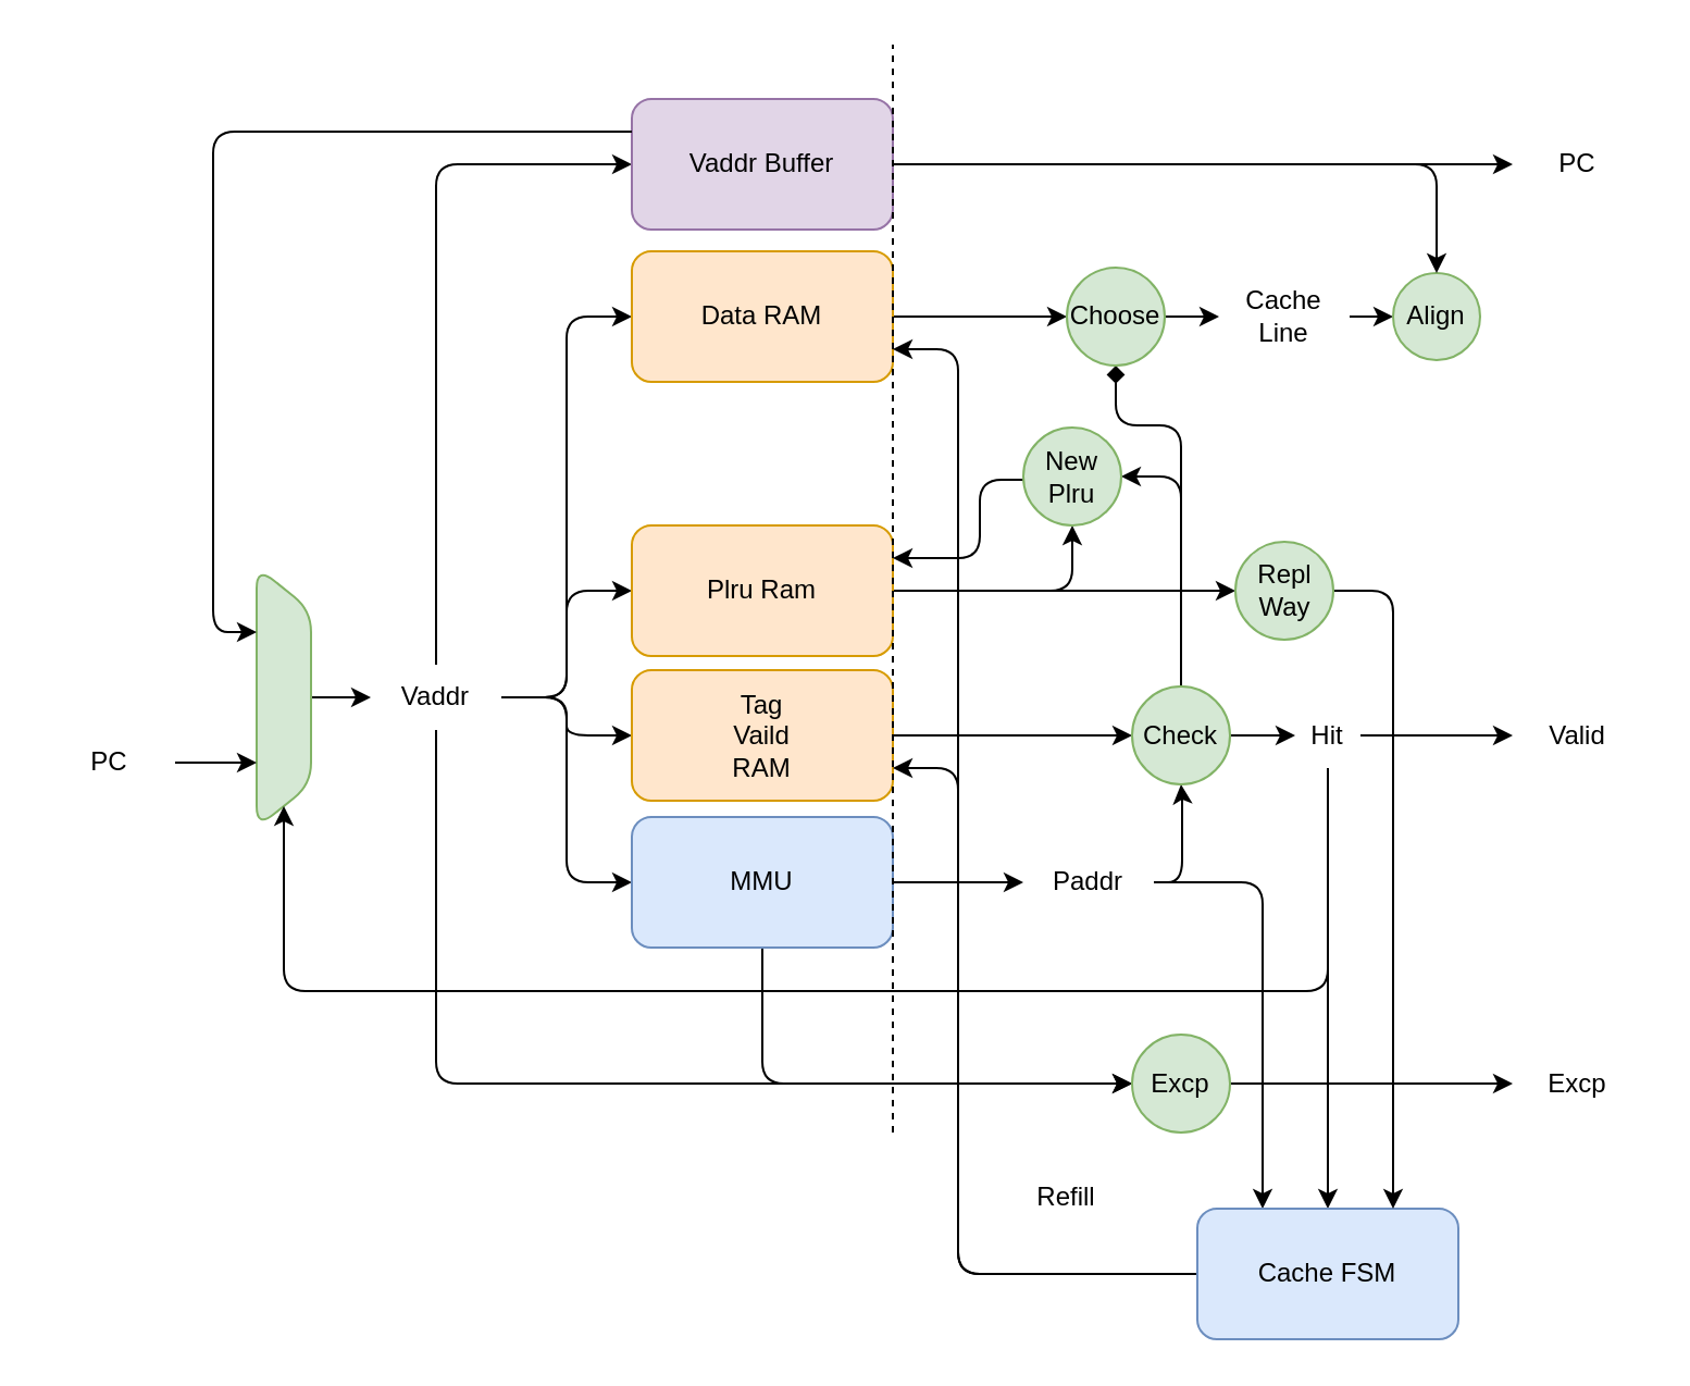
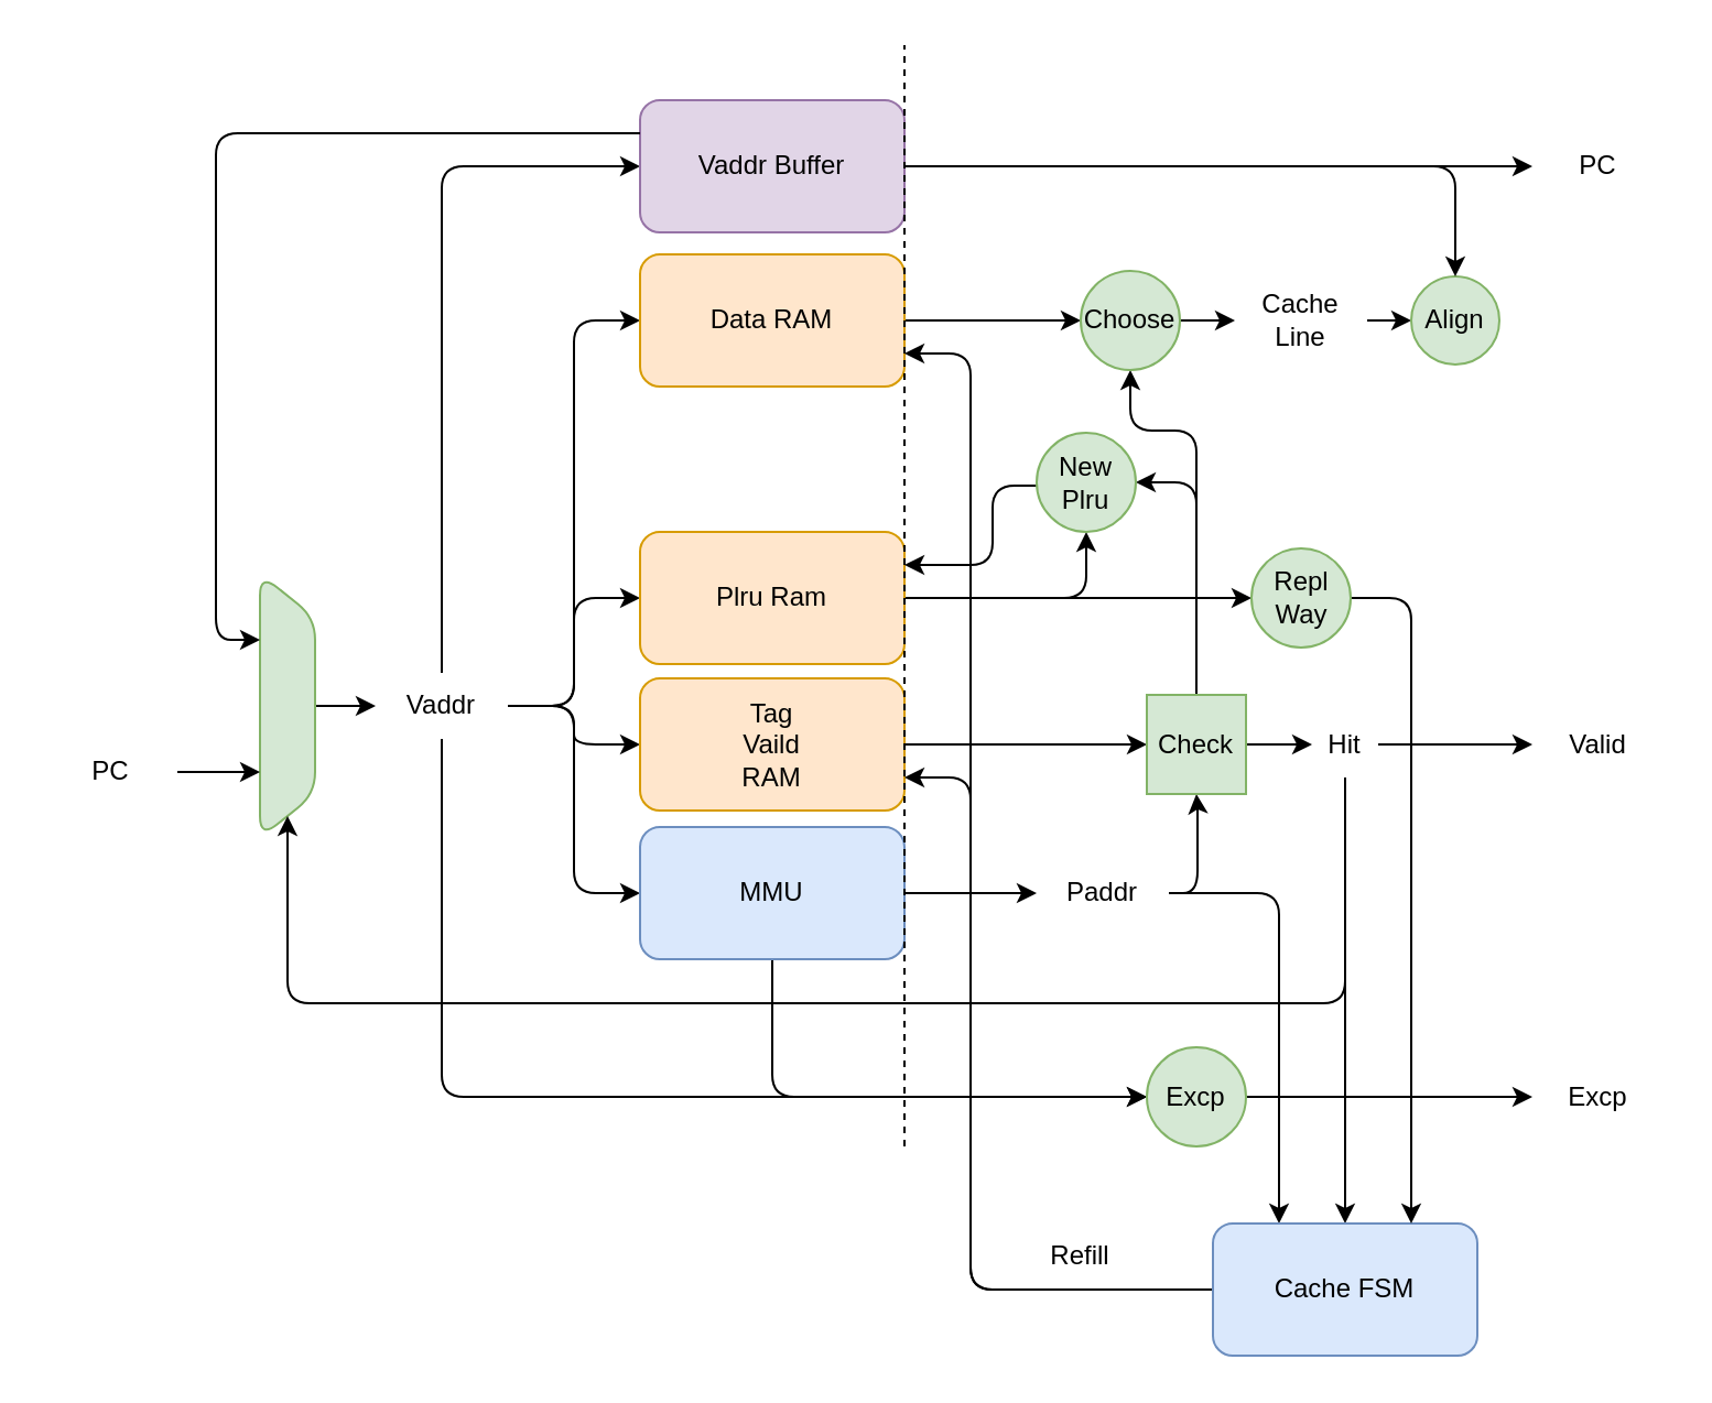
  <mxCell id="0" />
  <mxCell id="1" parent="0" />
  <mxCell id="2" style="edgeStyle=orthogonalEdgeStyle;rounded=1;orthogonalLoop=1;jettySize=auto;html=1;exitX=1;exitY=0.5;exitDx=0;exitDy=0;entryX=0;entryY=0.5;entryDx=0;entryDy=0;" parent="1" source="8" target="13" edge="1"><mxGeometry relative="1" as="geometry"><mxPoint x="290" y="320" as="targetPoint" /></mxGeometry></mxCell>
  <mxCell id="3" style="edgeStyle=orthogonalEdgeStyle;rounded=1;orthogonalLoop=1;jettySize=auto;html=1;exitX=1;exitY=0.5;exitDx=0;exitDy=0;entryX=0;entryY=0.5;entryDx=0;entryDy=0;" parent="1" source="8" target="11" edge="1"><mxGeometry relative="1" as="geometry"><mxPoint x="260" y="455" as="targetPoint" /></mxGeometry></mxCell>
  <mxCell id="4" style="edgeStyle=orthogonalEdgeStyle;rounded=1;orthogonalLoop=1;jettySize=auto;html=1;exitX=1;exitY=0.5;exitDx=0;exitDy=0;entryX=0;entryY=0.5;entryDx=0;entryDy=0;" parent="1" source="8" target="15" edge="1"><mxGeometry relative="1" as="geometry"><mxPoint x="260" y="175" as="targetPoint" /></mxGeometry></mxCell>
  <mxCell id="5" style="edgeStyle=orthogonalEdgeStyle;rounded=1;orthogonalLoop=1;jettySize=auto;html=1;exitX=0.5;exitY=0;exitDx=0;exitDy=0;entryX=0;entryY=0.5;entryDx=0;entryDy=0;" parent="1" source="8" target="34" edge="1"><mxGeometry relative="1" as="geometry" /></mxCell>
  <mxCell id="6" style="edgeStyle=orthogonalEdgeStyle;rounded=1;orthogonalLoop=1;jettySize=auto;html=1;exitX=1;exitY=0.5;exitDx=0;exitDy=0;entryX=0;entryY=0.5;entryDx=0;entryDy=0;" parent="1" source="8" target="46" edge="1"><mxGeometry relative="1" as="geometry"><mxPoint x="280" y="265" as="targetPoint" /></mxGeometry></mxCell>
  <mxCell id="7" style="edgeStyle=orthogonalEdgeStyle;rounded=1;orthogonalLoop=1;jettySize=auto;html=1;exitX=0.5;exitY=1;exitDx=0;exitDy=0;entryX=0;entryY=0.5;entryDx=0;entryDy=0;" edge="1" parent="1" source="8" target="54"><mxGeometry relative="1" as="geometry" /></mxCell>
  <mxCell id="8" value="Vaddr" style="text;html=1;align=center;verticalAlign=middle;whiteSpace=wrap;rounded=1;" parent="1" vertex="1"><mxGeometry x="170" y="305" width="60" height="30" as="geometry" /></mxCell>
  <mxCell id="9" style="edgeStyle=orthogonalEdgeStyle;rounded=1;orthogonalLoop=1;jettySize=auto;html=1;exitX=1;exitY=0.5;exitDx=0;exitDy=0;" parent="1" source="11" target="20" edge="1"><mxGeometry relative="1" as="geometry"><mxPoint x="465" y="405" as="targetPoint" /></mxGeometry></mxCell>
  <mxCell id="10" style="edgeStyle=orthogonalEdgeStyle;rounded=1;orthogonalLoop=1;jettySize=auto;html=1;exitX=0.5;exitY=1;exitDx=0;exitDy=0;entryX=0;entryY=0.5;entryDx=0;entryDy=0;" edge="1" parent="1" source="11" target="54"><mxGeometry relative="1" as="geometry" /></mxCell>
  <mxCell id="11" value="MMU" style="rounded=1;whiteSpace=wrap;html=1;fillColor=#dae8fc;strokeColor=#6c8ebf;" parent="1" vertex="1"><mxGeometry x="290" y="375" width="120" height="60" as="geometry" /></mxCell>
  <mxCell id="12" style="edgeStyle=orthogonalEdgeStyle;rounded=1;orthogonalLoop=1;jettySize=auto;html=1;exitX=1;exitY=0.5;exitDx=0;exitDy=0;entryX=0;entryY=0.5;entryDx=0;entryDy=0;" parent="1" source="13" target="39" edge="1"><mxGeometry relative="1" as="geometry" /></mxCell>
  <mxCell id="13" value="Data RAM" style="rounded=1;whiteSpace=wrap;html=1;fillColor=#ffe6cc;strokeColor=#d79b00;" parent="1" vertex="1"><mxGeometry x="290" y="115" width="120" height="60" as="geometry" /></mxCell>
  <mxCell id="14" style="edgeStyle=orthogonalEdgeStyle;rounded=1;orthogonalLoop=1;jettySize=auto;html=1;exitX=1;exitY=0.5;exitDx=0;exitDy=0;" parent="1" source="15" target="24" edge="1"><mxGeometry relative="1" as="geometry"><mxPoint x="470" y="337.5" as="targetPoint" /></mxGeometry></mxCell>
  <mxCell id="15" value="Tag&lt;div&gt;Vaild&lt;/div&gt;&lt;div&gt;RAM&lt;/div&gt;" style="rounded=1;whiteSpace=wrap;html=1;fillColor=#ffe6cc;strokeColor=#d79b00;" parent="1" vertex="1"><mxGeometry x="290" y="307.5" width="120" height="60" as="geometry" /></mxCell>
  <mxCell id="16" style="edgeStyle=orthogonalEdgeStyle;rounded=1;orthogonalLoop=1;jettySize=auto;html=1;exitX=0.5;exitY=0;exitDx=0;exitDy=0;entryX=0;entryY=0.5;entryDx=0;entryDy=0;" parent="1" source="17" target="8" edge="1"><mxGeometry relative="1" as="geometry" /></mxCell>
  <mxCell id="17" value="" style="shape=trapezoid;perimeter=trapezoidPerimeter;whiteSpace=wrap;html=1;fixedSize=1;rotation=90;rounded=1;fillColor=#d5e8d4;strokeColor=#82b366;" parent="1" vertex="1"><mxGeometry x="70" y="307.5" width="120" height="25" as="geometry" /></mxCell>
  <mxCell id="18" style="edgeStyle=orthogonalEdgeStyle;rounded=1;orthogonalLoop=1;jettySize=auto;html=1;exitX=1;exitY=0.5;exitDx=0;exitDy=0;entryX=0.5;entryY=1;entryDx=0;entryDy=0;" parent="1" source="20" target="24" edge="1"><mxGeometry relative="1" as="geometry"><Array as="points"><mxPoint x="543" y="405" /><mxPoint x="543" y="366" /></Array></mxGeometry></mxCell>
  <mxCell id="19" style="edgeStyle=orthogonalEdgeStyle;rounded=1;orthogonalLoop=1;jettySize=auto;html=1;exitX=1;exitY=0.5;exitDx=0;exitDy=0;entryX=0.25;entryY=0;entryDx=0;entryDy=0;" parent="1" source="20" target="42" edge="1"><mxGeometry relative="1" as="geometry" /></mxCell>
  <mxCell id="20" value="Paddr" style="text;html=1;align=center;verticalAlign=middle;whiteSpace=wrap;rounded=1;" parent="1" vertex="1"><mxGeometry x="470" y="390" width="60" height="30" as="geometry" /></mxCell>
  <mxCell id="21" style="edgeStyle=orthogonalEdgeStyle;rounded=1;orthogonalLoop=1;jettySize=auto;html=1;exitX=1;exitY=0.5;exitDx=0;exitDy=0;" parent="1" source="24" target="28" edge="1"><mxGeometry relative="1" as="geometry"><mxPoint x="590" y="337.397" as="targetPoint" /></mxGeometry></mxCell>
  <mxCell id="22" style="edgeStyle=orthogonalEdgeStyle;rounded=1;orthogonalLoop=1;jettySize=auto;html=1;exitX=0.5;exitY=0;exitDx=0;exitDy=0;entryX=1;entryY=0.5;entryDx=0;entryDy=0;" parent="1" source="24" target="52" edge="1"><mxGeometry relative="1" as="geometry" /></mxCell>
- <mxCell id="23" style="edgeStyle=orthogonalEdgeStyle;rounded=1;orthogonalLoop=1;jettySize=auto;html=1;exitX=0.5;exitY=0;exitDx=0;exitDy=0;entryX=0.5;entryY=1;entryDx=0;entryDy=0;endArrow=diamond;" edge="1" parent="1" source="24" target="39"><mxGeometry relative="1" as="geometry"><Array as="points"><mxPoint x="543" y="195" /><mxPoint x="513" y="195" /></Array></mxGeometry></mxCell>
- <mxCell id="24" value="Check" style="ellipse;whiteSpace=wrap;html=1;aspect=fixed;rounded=1;fillColor=#d5e8d4;strokeColor=#82b366;" parent="1" vertex="1"><mxGeometry x="520" y="315" width="45" height="45" as="geometry" /></mxCell>
+ <mxCell id="23" style="edgeStyle=orthogonalEdgeStyle;rounded=1;orthogonalLoop=1;jettySize=auto;html=1;exitX=0.5;exitY=0;exitDx=0;exitDy=0;entryX=0.5;entryY=1;entryDx=0;entryDy=0;" edge="1" parent="1" source="24" target="39"><mxGeometry relative="1" as="geometry"><Array as="points"><mxPoint x="543" y="195" /><mxPoint x="513" y="195" /></Array></mxGeometry></mxCell>
+ <mxCell id="24" value="Check" style="whiteSpace=wrap;html=1;aspect=fixed;fillColor=#d5e8d4;strokeColor=#82b366;rounded=0;" parent="1" vertex="1"><mxGeometry x="520" y="315" width="45" height="45" as="geometry" /></mxCell>
  <mxCell id="25" style="edgeStyle=orthogonalEdgeStyle;rounded=1;orthogonalLoop=1;jettySize=auto;html=1;exitX=0.5;exitY=1;exitDx=0;exitDy=0;entryX=1;entryY=0.5;entryDx=0;entryDy=0;" parent="1" source="28" target="17" edge="1"><mxGeometry relative="1" as="geometry"><Array as="points"><mxPoint x="610" y="455" /><mxPoint x="130" y="455" /></Array></mxGeometry></mxCell>
  <mxCell id="26" style="edgeStyle=orthogonalEdgeStyle;rounded=1;orthogonalLoop=1;jettySize=auto;html=1;exitX=1;exitY=0.5;exitDx=0;exitDy=0;" parent="1" source="28" target="50" edge="1"><mxGeometry relative="1" as="geometry"><mxPoint x="710" y="337.5" as="targetPoint" /></mxGeometry></mxCell>
  <mxCell id="27" style="edgeStyle=orthogonalEdgeStyle;rounded=1;orthogonalLoop=1;jettySize=auto;html=1;exitX=0.5;exitY=1;exitDx=0;exitDy=0;entryX=0.5;entryY=0;entryDx=0;entryDy=0;" parent="1" source="28" target="42" edge="1"><mxGeometry relative="1" as="geometry" /></mxCell>
  <mxCell id="28" value="Hit" style="text;html=1;align=center;verticalAlign=middle;whiteSpace=wrap;rounded=1;" parent="1" vertex="1"><mxGeometry x="595" y="322.5" width="30" height="30" as="geometry" /></mxCell>
  <mxCell id="29" style="edgeStyle=orthogonalEdgeStyle;rounded=1;orthogonalLoop=1;jettySize=auto;html=1;exitX=1;exitY=0.5;exitDx=0;exitDy=0;entryX=0;entryY=0.5;entryDx=0;entryDy=0;" parent="1" source="30" target="31" edge="1"><mxGeometry relative="1" as="geometry"><mxPoint x="670" y="144.724" as="targetPoint" /></mxGeometry></mxCell>
  <mxCell id="30" value="Cache Line" style="text;html=1;align=center;verticalAlign=middle;whiteSpace=wrap;rounded=1;" parent="1" vertex="1"><mxGeometry x="560" y="130" width="60" height="30" as="geometry" /></mxCell>
  <mxCell id="31" value="Align" style="ellipse;whiteSpace=wrap;html=1;aspect=fixed;rounded=1;fillColor=#d5e8d4;strokeColor=#82b366;" parent="1" vertex="1"><mxGeometry x="640" y="125" width="40" height="40" as="geometry" /></mxCell>
  <mxCell id="32" style="edgeStyle=orthogonalEdgeStyle;rounded=1;orthogonalLoop=1;jettySize=auto;html=1;exitX=1;exitY=0.5;exitDx=0;exitDy=0;" parent="1" source="34" target="49" edge="1"><mxGeometry relative="1" as="geometry"><mxPoint x="710" y="75.069" as="targetPoint" /></mxGeometry></mxCell>
  <mxCell id="33" style="edgeStyle=orthogonalEdgeStyle;rounded=1;orthogonalLoop=1;jettySize=auto;html=1;exitX=1;exitY=0.5;exitDx=0;exitDy=0;entryX=0.5;entryY=0;entryDx=0;entryDy=0;" parent="1" source="34" target="31" edge="1"><mxGeometry relative="1" as="geometry" /></mxCell>
  <mxCell id="34" value="Vaddr Buffer" style="rounded=1;whiteSpace=wrap;html=1;fillColor=#e1d5e7;strokeColor=#9673a6;" parent="1" vertex="1"><mxGeometry x="290" y="45" width="120" height="60" as="geometry" /></mxCell>
  <mxCell id="35" style="edgeStyle=orthogonalEdgeStyle;rounded=1;orthogonalLoop=1;jettySize=auto;html=1;exitX=0;exitY=0.25;exitDx=0;exitDy=0;entryX=0.25;entryY=1;entryDx=0;entryDy=0;" parent="1" source="34" target="17" edge="1"><mxGeometry relative="1" as="geometry" /></mxCell>
  <mxCell id="36" style="edgeStyle=orthogonalEdgeStyle;rounded=1;orthogonalLoop=1;jettySize=auto;html=1;exitX=1;exitY=0.5;exitDx=0;exitDy=0;entryX=0.75;entryY=1;entryDx=0;entryDy=0;" parent="1" source="37" target="17" edge="1"><mxGeometry relative="1" as="geometry" /></mxCell>
  <mxCell id="37" value="PC" style="text;html=1;align=center;verticalAlign=middle;whiteSpace=wrap;rounded=1;" parent="1" vertex="1"><mxGeometry x="20" y="335" width="60" height="30" as="geometry" /></mxCell>
  <mxCell id="38" style="edgeStyle=orthogonalEdgeStyle;rounded=1;orthogonalLoop=1;jettySize=auto;html=1;exitX=1;exitY=0.5;exitDx=0;exitDy=0;entryX=0;entryY=0.5;entryDx=0;entryDy=0;" parent="1" source="39" target="30" edge="1"><mxGeometry relative="1" as="geometry" /></mxCell>
  <mxCell id="39" value="&lt;div&gt;&lt;span style=&quot;background-color: initial;&quot;&gt;Choose&lt;/span&gt;&lt;/div&gt;" style="ellipse;whiteSpace=wrap;html=1;aspect=fixed;rounded=1;fillColor=#d5e8d4;strokeColor=#82b366;" parent="1" vertex="1"><mxGeometry x="490" y="122.5" width="45" height="45" as="geometry" /></mxCell>
  <mxCell id="40" style="edgeStyle=orthogonalEdgeStyle;rounded=1;orthogonalLoop=1;jettySize=auto;html=1;exitX=0;exitY=0.5;exitDx=0;exitDy=0;entryX=1;entryY=0.75;entryDx=0;entryDy=0;" parent="1" source="42" target="13" edge="1"><mxGeometry relative="1" as="geometry"><Array as="points"><mxPoint x="440" y="585" /><mxPoint x="440" y="160" /></Array></mxGeometry></mxCell>
  <mxCell id="41" style="edgeStyle=orthogonalEdgeStyle;rounded=1;orthogonalLoop=1;jettySize=auto;html=1;exitX=0;exitY=0.5;exitDx=0;exitDy=0;entryX=1;entryY=0.75;entryDx=0;entryDy=0;" parent="1" source="42" target="15" edge="1"><mxGeometry relative="1" as="geometry"><Array as="points"><mxPoint x="440" y="585" /><mxPoint x="440" y="353" /></Array></mxGeometry></mxCell>
  <mxCell id="42" value="Cache FSM" style="rounded=1;whiteSpace=wrap;html=1;fillColor=#dae8fc;strokeColor=#6c8ebf;" parent="1" vertex="1"><mxGeometry x="550.004" y="555" width="120" height="60" as="geometry" /></mxCell>
- <mxCell id="43" value="Refill" style="text;html=1;align=center;verticalAlign=middle;whiteSpace=wrap;rounded=1;" parent="1" vertex="1"><mxGeometry x="460" y="535" width="60" height="30" as="geometry" /></mxCell>
+ <mxCell id="43" value="Refill" style="text;html=1;align=center;verticalAlign=middle;whiteSpace=wrap;rounded=1;" parent="1" vertex="1"><mxGeometry x="460" y="555" width="60" height="30" as="geometry" /></mxCell>
  <mxCell id="44" style="edgeStyle=orthogonalEdgeStyle;rounded=1;orthogonalLoop=1;jettySize=auto;html=1;exitX=1;exitY=0.5;exitDx=0;exitDy=0;entryX=0;entryY=0.5;entryDx=0;entryDy=0;" parent="1" source="46" target="48" edge="1"><mxGeometry relative="1" as="geometry" /></mxCell>
  <mxCell id="45" style="edgeStyle=orthogonalEdgeStyle;rounded=1;orthogonalLoop=1;jettySize=auto;html=1;exitX=1;exitY=0.5;exitDx=0;exitDy=0;entryX=0.5;entryY=1;entryDx=0;entryDy=0;" parent="1" source="46" target="52" edge="1"><mxGeometry relative="1" as="geometry" /></mxCell>
  <mxCell id="46" value="Plru Ram" style="rounded=1;whiteSpace=wrap;html=1;fillColor=#ffe6cc;strokeColor=#d79b00;" parent="1" vertex="1"><mxGeometry x="290" y="241" width="120" height="60" as="geometry" /></mxCell>
  <mxCell id="47" style="edgeStyle=orthogonalEdgeStyle;rounded=1;orthogonalLoop=1;jettySize=auto;html=1;exitX=1;exitY=0.5;exitDx=0;exitDy=0;entryX=0.75;entryY=0;entryDx=0;entryDy=0;" parent="1" source="48" target="42" edge="1"><mxGeometry relative="1" as="geometry" /></mxCell>
  <mxCell id="48" value="Repl&lt;div&gt;Way&lt;/div&gt;" style="ellipse;whiteSpace=wrap;html=1;aspect=fixed;rounded=1;fillColor=#d5e8d4;strokeColor=#82b366;" parent="1" vertex="1"><mxGeometry x="567.5" y="248.5" width="45" height="45" as="geometry" /></mxCell>
  <mxCell id="49" value="PC" style="text;html=1;align=center;verticalAlign=middle;whiteSpace=wrap;rounded=1;" parent="1" vertex="1"><mxGeometry x="695" y="59.999" width="60" height="30" as="geometry" /></mxCell>
  <mxCell id="50" value="Valid" style="text;html=1;align=center;verticalAlign=middle;whiteSpace=wrap;rounded=1;" parent="1" vertex="1"><mxGeometry x="695" y="322.5" width="60" height="30" as="geometry" /></mxCell>
  <mxCell id="51" style="edgeStyle=orthogonalEdgeStyle;rounded=1;orthogonalLoop=1;jettySize=auto;html=1;exitX=0;exitY=0.5;exitDx=0;exitDy=0;entryX=1;entryY=0.25;entryDx=0;entryDy=0;" parent="1" target="46" edge="1"><mxGeometry relative="1" as="geometry"><mxPoint x="470" y="220" as="sourcePoint" /><Array as="points"><mxPoint x="450" y="220" /><mxPoint x="450" y="256" /></Array></mxGeometry></mxCell>
  <mxCell id="52" value="New&lt;div&gt;Plru&lt;/div&gt;" style="ellipse;whiteSpace=wrap;html=1;aspect=fixed;rounded=1;fillColor=#d5e8d4;strokeColor=#82b366;" parent="1" vertex="1"><mxGeometry x="470" y="196" width="45" height="45" as="geometry" /></mxCell>
  <mxCell id="53" style="edgeStyle=orthogonalEdgeStyle;rounded=1;orthogonalLoop=1;jettySize=auto;html=1;exitX=1;exitY=0.5;exitDx=0;exitDy=0;entryX=0;entryY=0.5;entryDx=0;entryDy=0;" edge="1" parent="1" source="54" target="55"><mxGeometry relative="1" as="geometry" /></mxCell>
  <mxCell id="54" value="Excp" style="ellipse;whiteSpace=wrap;html=1;aspect=fixed;rounded=1;fillColor=#d5e8d4;strokeColor=#82b366;" vertex="1" parent="1"><mxGeometry x="520" y="475" width="45" height="45" as="geometry" /></mxCell>
  <mxCell id="55" value="Excp" style="text;html=1;align=center;verticalAlign=middle;whiteSpace=wrap;rounded=1;" vertex="1" parent="1"><mxGeometry x="695" y="482.5" width="60" height="30" as="geometry" /></mxCell>
  <mxCell id="56" value="" style="endArrow=none;dashed=1;html=1;rounded=1;" parent="1" edge="1"><mxGeometry width="50" height="50" relative="1" as="geometry"><mxPoint x="410" y="520" as="sourcePoint" /><mxPoint x="410" y="20" as="targetPoint" /></mxGeometry></mxCell>
